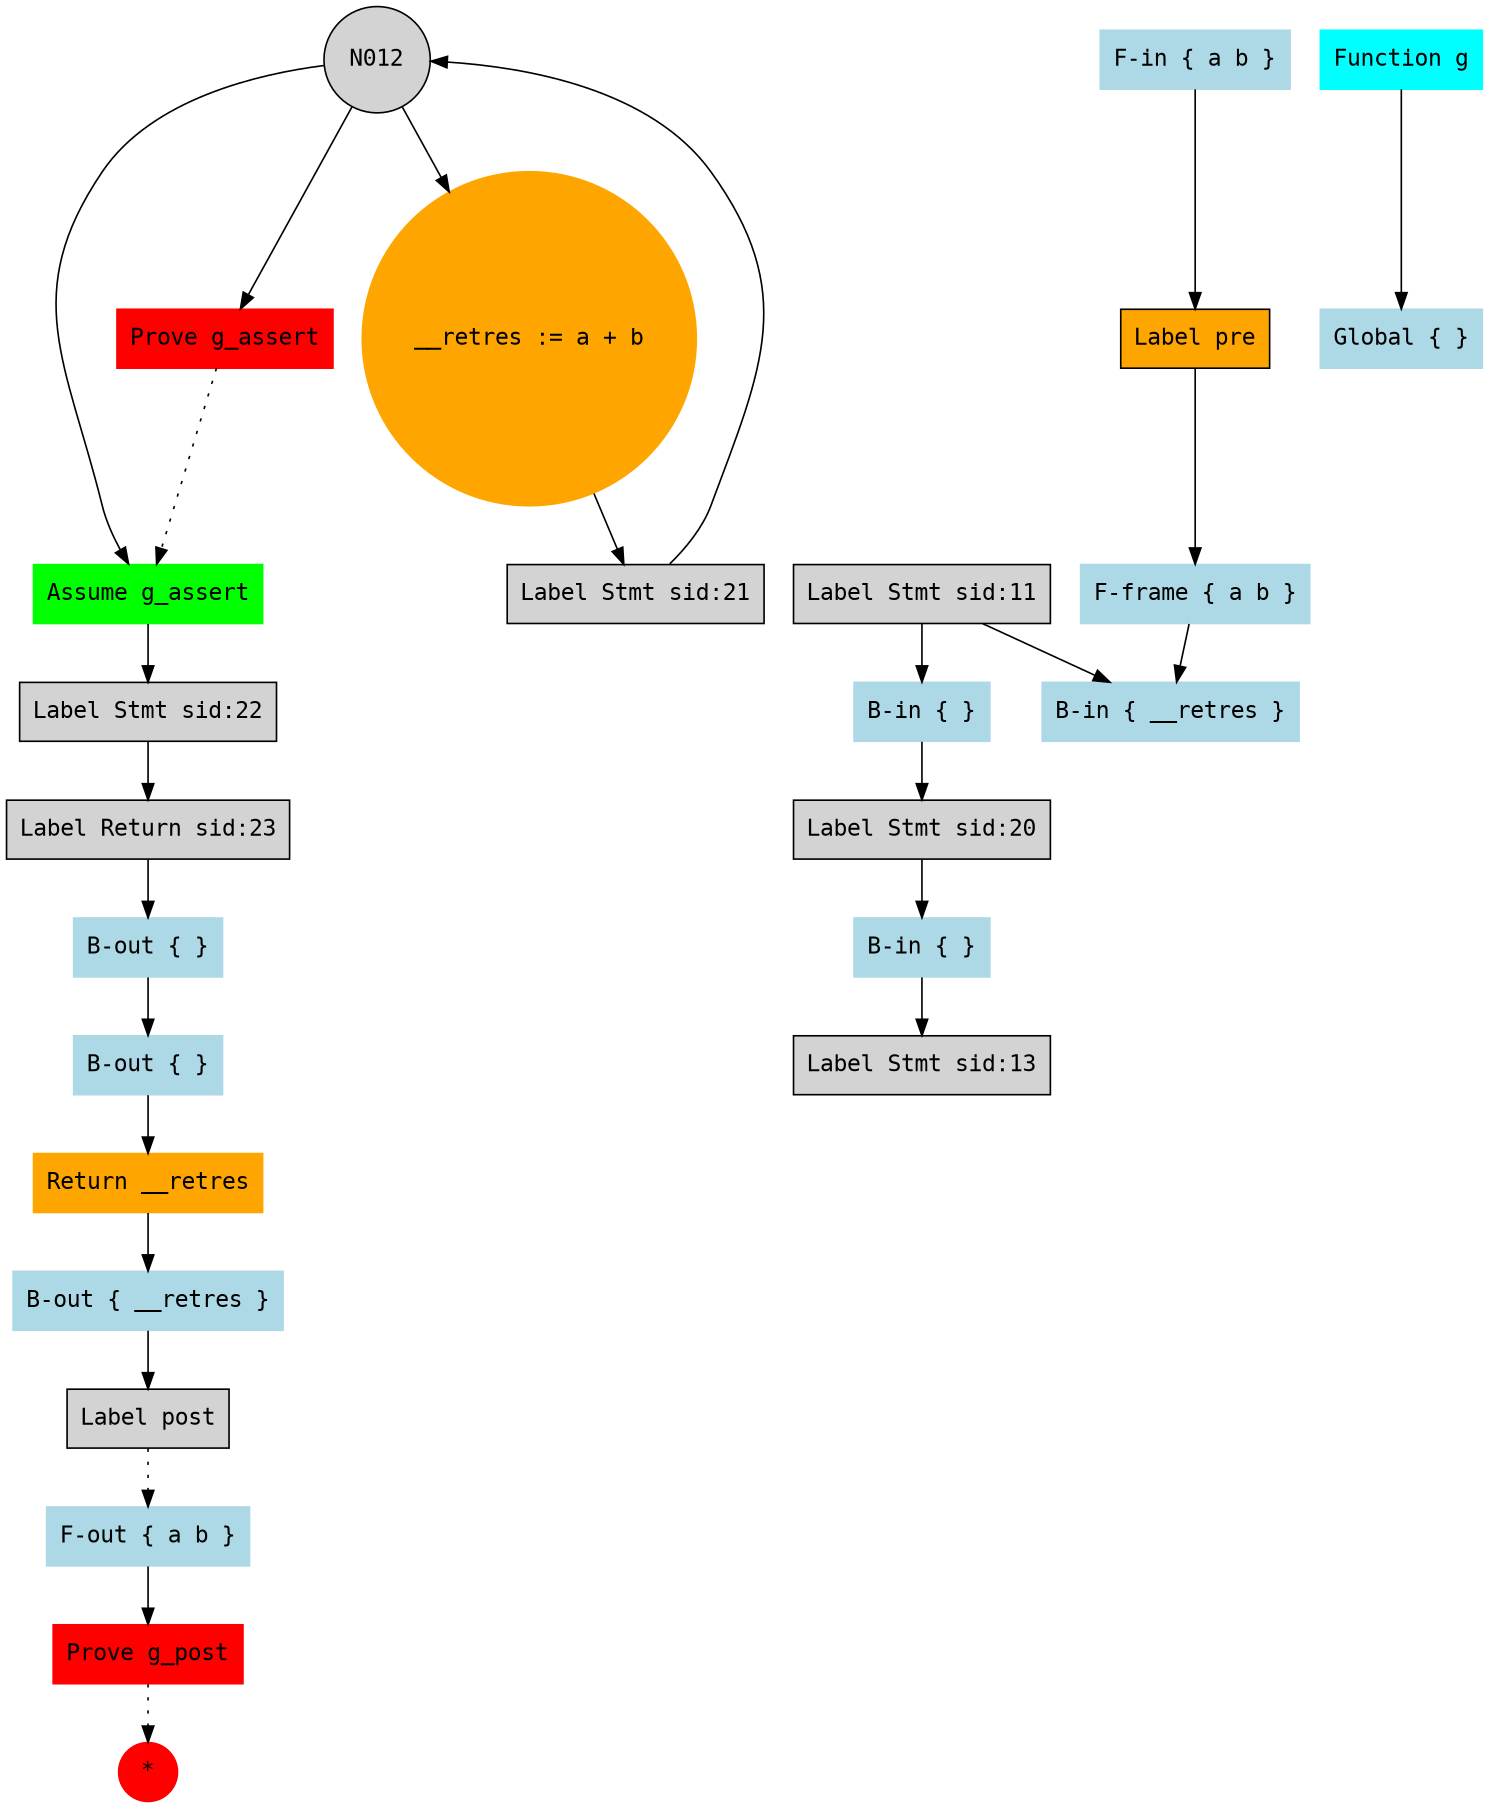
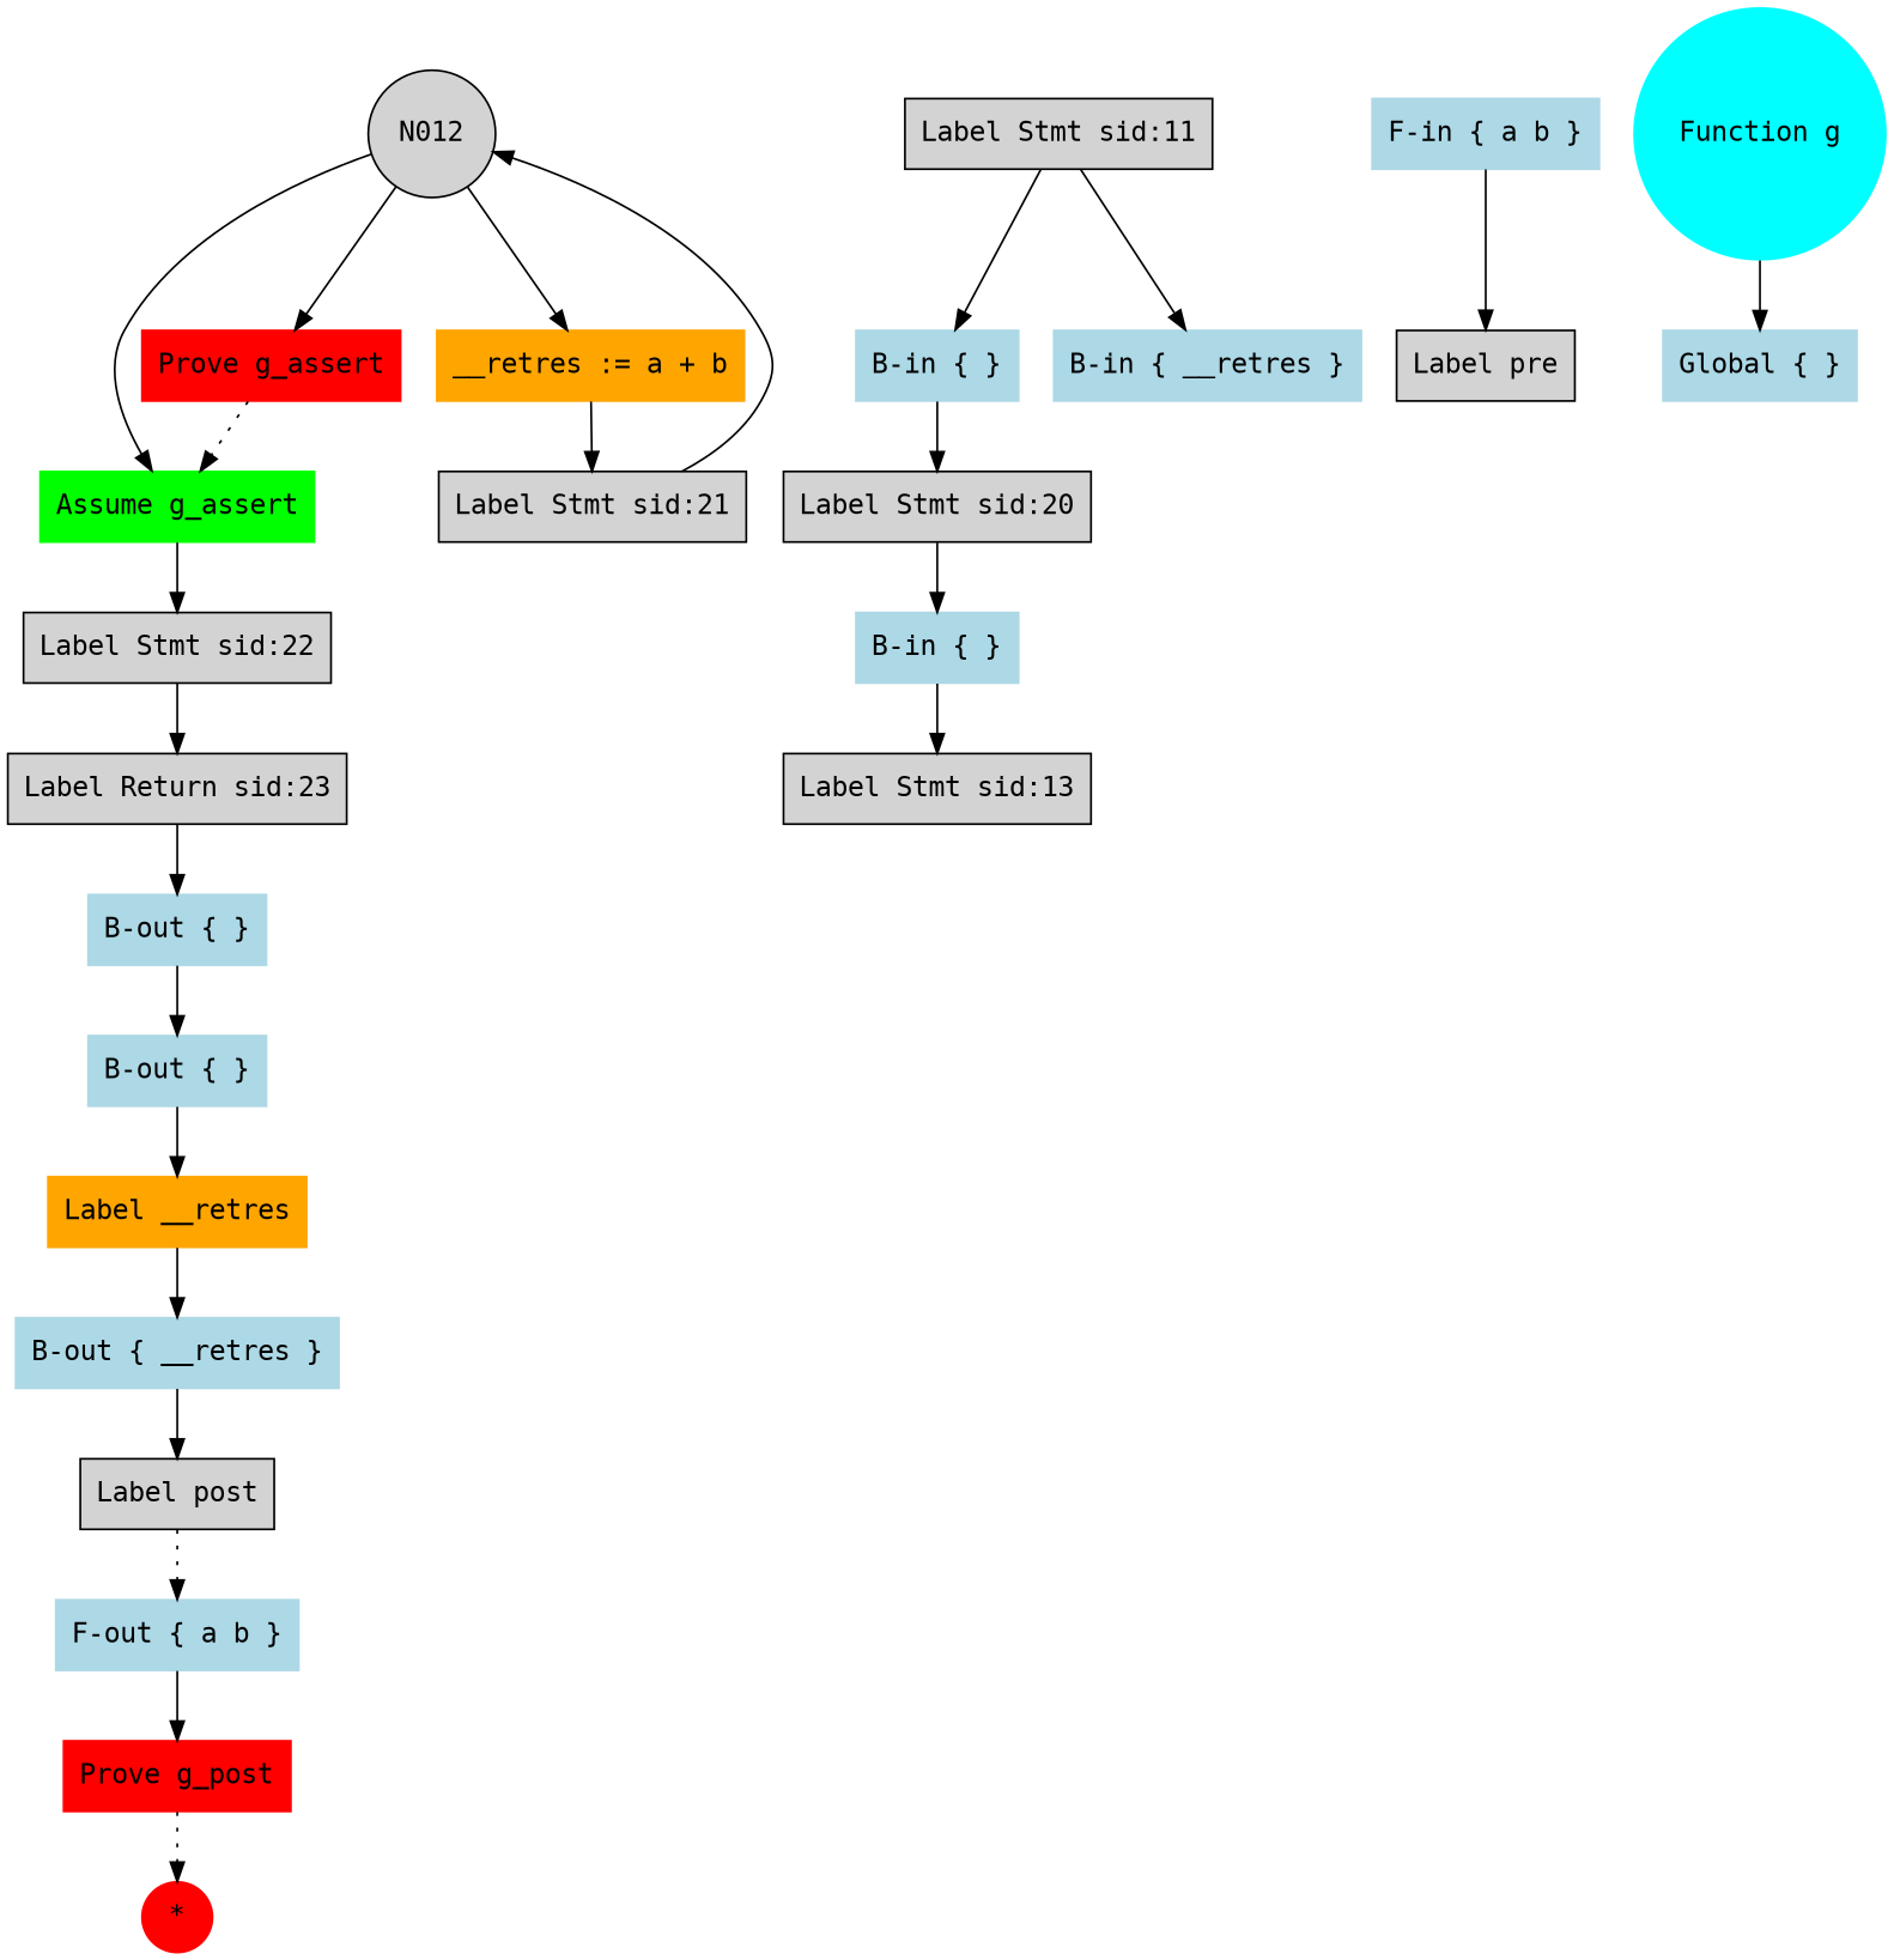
  digraph {
    fontname="DejaVu Sans Mono"
    rankdir=TB
    node [color=lightblue fontname="DejaVu Sans Mono" shape=box style=filled]
    edge [fontname="DejaVu Sans Mono"]
    n1 [color=red label="*" shape=circle]
    n2 [color=red label="Prove g_post"]
    n3 [label="F-out { a b }"]
    n4 [label="Label \post" color=""]
    n5 [label="B-out { __retres }"]
-   n6 [color=orange label="Return __retres"]
+   n6 [color=orange label="Label __retres"]
    n7 [label="B-out { }"]
    n8 [label="B-out { }"]
    n9 [label="Label Return sid:23" color=""]
    n10 [label="Label Stmt sid:22" color=""]
    n11 [color=green label="Assume g_assert"]
    n12 [color=red label="Prove g_assert"]
    N012 [shape=circle color=""]
-   n14 [color=orange label="__retres := a + b" shape=circle]
+   n14 [color=orange label="__retres := a + b"]
    n15 [label="Label Stmt sid:21" color=""]
    n16 [label="Label Stmt sid:13" color=""]
    n17 [label="B-in { }"]
    n18 [label="Label Stmt sid:20" color=""]
    n19 [label="B-in { }"]
    n20 [label="Label Stmt sid:11" color=""]
    n21 [label="B-in { __retres }"]
-   n22 [label="F-frame { a b }"]
-   n23 [label="Label \pre" fillcolor=orange color=""]
+   n23 [label="Label \pre" color=""]
    n24 [label="F-in { a b }"]
    n25 [label="Global { }"]
-   n26 [color=cyan label="Function g"]
+   n26 [color=cyan label="Function g" shape=circle]
    n2 -> n1 [style=dotted]
    n3 -> n2
    n4 -> n3 [style=dotted]
    n5 -> n4
    n6 -> n5
    n7 -> n6
    n8 -> n7
    n9 -> n8
    n10 -> n9
    n11 -> n10
    n12 -> n11 [style=dotted]
    N012 -> n11
    N012 -> n12
    N012 -> n14
    n14 -> n15
    n15 -> N012
    n17 -> n16
    n18 -> n17
    n19 -> n18
    n20 -> n19
    n20 -> n21
-   n22 -> n21
-   n23 -> n22
    n24 -> n23
    n26 -> n25
  }
